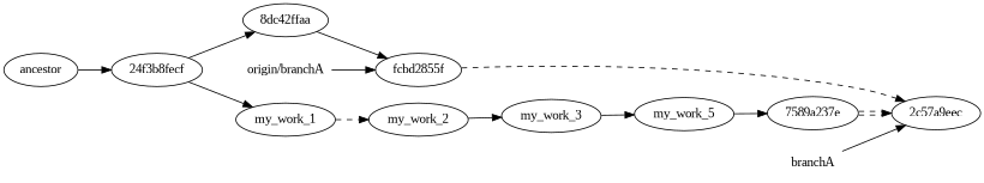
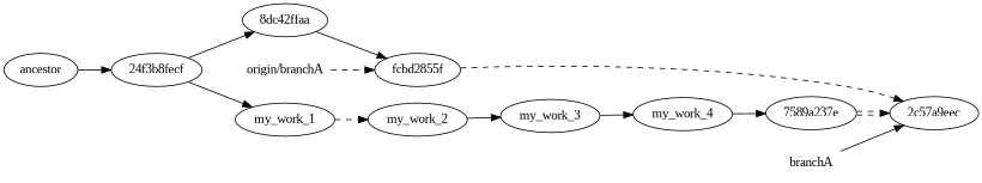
  digraph {
    fontname="Liberation Serif"
    rankdir=LR
    node [fontname="Liberation Serif" shape=oval]
    edge [fontname="Liberation Serif"]
    ancestor
    "24f3b8fecf"
    "8dc42ffaa"
    my_work_1
    fcbd2855f
    my_work_2
    "2c57a9eec"
    "7589a237e"
    my_work_3
-   my_work_4 [label=my_work_5]
+   my_work_4
    branchA [shape=none]
    "origin/branchA" [shape=none]
    ancestor -> "24f3b8fecf"
    "24f3b8fecf" -> "8dc42ffaa"
    "24f3b8fecf" -> my_work_1
    "8dc42ffaa" -> fcbd2855f
    my_work_1 -> my_work_2 [style=dashed]
    fcbd2855f -> "2c57a9eec" [style=dashed]
    my_work_2 -> my_work_3
    "7589a237e" -> "2c57a9eec" [color="black:invis:black" style=dashed]
    my_work_3 -> my_work_4
    my_work_4 -> "7589a237e"
    branchA -> "2c57a9eec" [style=solid]
-   "origin/branchA" -> fcbd2855f [style=solid]
+   "origin/branchA" -> fcbd2855f [style=dashed]
  }
